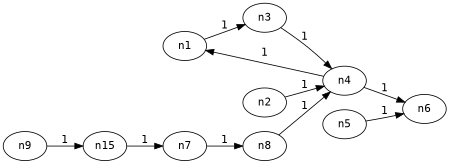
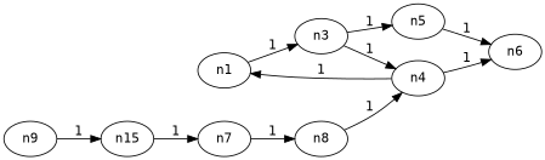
  digraph {
    fontname="DejaVu Sans Mono"
    rankdir=LR
    node [fontname="DejaVu Sans Mono"]
    edge [fontname="DejaVu Sans Mono"]
    n1
    n3
-   n2
    n4
    n5
    n6
    n7
    n8
    n10 [label=n15]
    n9
    n1 -> n3 [label=1]
    n3 -> n4 [label=1]
-   n2 -> n4 [label=1]
+   n3 -> n5 [label=1]
    n4 -> n1 [label=1]
    n4 -> n6 [label=1]
    n5 -> n6 [label=1]
    n7 -> n8 [label=1]
    n8 -> n4 [label=1]
    n10 -> n7 [label=1]
    n9 -> n10 [label=1]
  }
